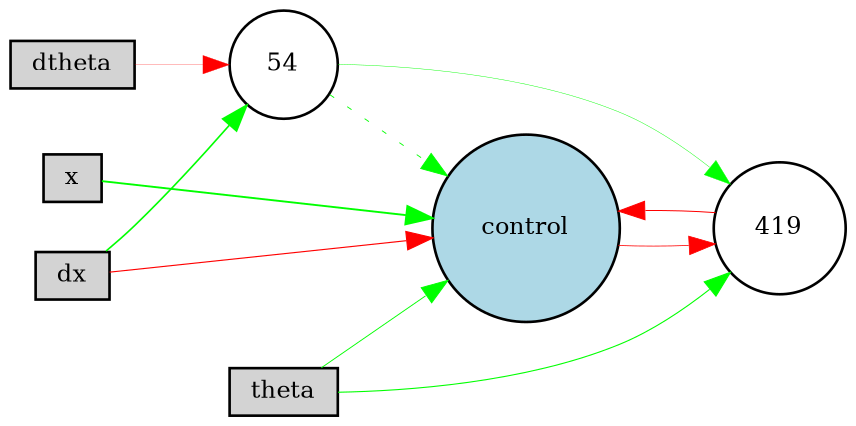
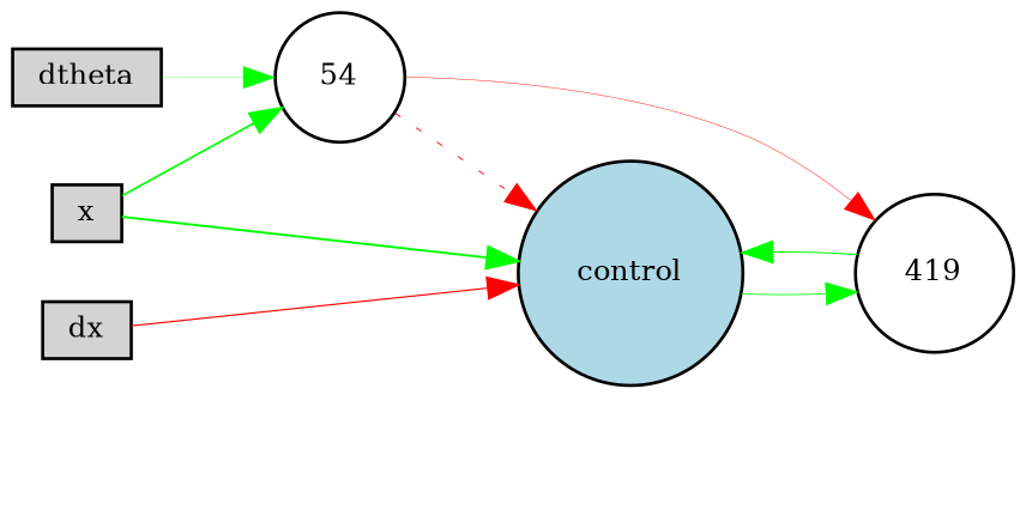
  digraph {
    rankdir=LR
    node [fillcolor=lightgray fontsize=9 shape=box style=filled]
    edge [color=green style=solid]
    x [height=0.2 width=0.2]
    n2 [fillcolor=white height=0.2 label=54 shape=circle width=0.2]
    control [fillcolor=lightblue height=0.2 shape=circle width=0.2]
    n4 [fillcolor=white height=0.2 label=419 shape=circle width=0.2]
    dx [height=0.2 width=0.2]
-   theta [height=0.2 width=0.2]
    dtheta [height=0.2 width=0.2]
-   dx -> n2 [penwidth=0.6183297825333164]
+   x -> n2 [penwidth=0.6183297825333164]
    x -> control [penwidth=0.7139284486038983]
-   n2 -> control [penwidth=0.3355816216349199 style=dotted]
-   n2 -> n4 [penwidth=0.16528286126676284]
-   control -> n4 [color=red penwidth=0.2972812368256855]
-   n4 -> control [color=red penwidth=0.38033879823201666]
+   n2 -> control [color=red penwidth=0.3355816216349199 style=dotted]
+   n2 -> n4 [color=red penwidth=0.16528286126676284]
+   control -> n4 [penwidth=0.2972812368256855]
+   n4 -> control [penwidth=0.38033879823201666]
    dx -> control [color=red penwidth=0.42936382602991563]
-   theta -> control [penwidth=0.3469877700175368]
-   theta -> n4 [penwidth=0.4119898455451725]
-   dtheta -> n2 [color=red penwidth=0.11207008368473032]
+   dtheta -> n2 [penwidth=0.11207008368473032]
  }
